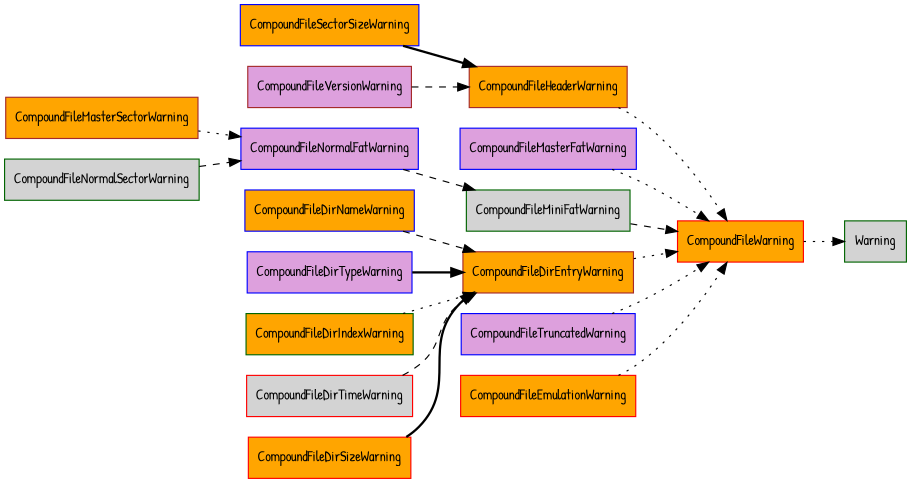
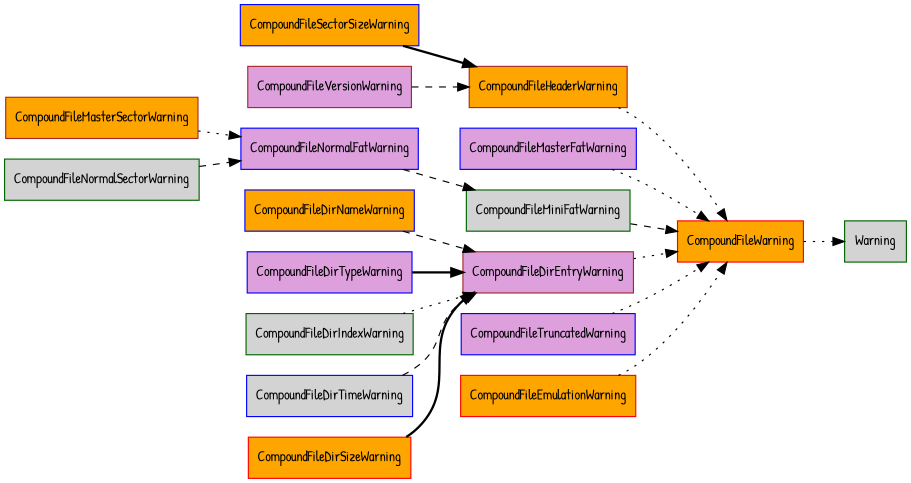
  digraph {
    fontname="Patrick Hand"
    rankdir=LR
    node [color=blue fillcolor=orange fontname="Patrick Hand" fontsize=12.0 shape=rect style=filled]
    edge [fontname="Patrick Hand" style=dotted]
    CompoundFileWarning [color=red]
    Warning [color=darkgreen fillcolor=lightgrey]
    CompoundFileHeaderWarning [color=brown]
    CompoundFileMasterFatWarning [fillcolor=plum]
    CompoundFileNormalFatWarning [fillcolor=plum]
    CompoundFileMiniFatWarning [color=darkgreen fillcolor=lightgrey]
-   CompoundFileDirEntryWarning [color=brown]
+   CompoundFileDirEntryWarning [color=brown fillcolor=plum]
    CompoundFileSectorSizeWarning
    CompoundFileVersionWarning [color=brown fillcolor=plum]
    CompoundFileMasterSectorWarning [color=brown]
    CompoundFileNormalSectorWarning [color=darkgreen fillcolor=lightgrey]
    CompoundFileDirNameWarning
    CompoundFileDirTypeWarning [fillcolor=plum]
-   CompoundFileDirIndexWarning [color=darkgreen]
-   CompoundFileDirTimeWarning [color=red fillcolor=lightgrey]
+   CompoundFileDirIndexWarning [color=darkgreen fillcolor=lightgrey]
+   CompoundFileDirTimeWarning [fillcolor=lightgrey]
    CompoundFileDirSizeWarning [color=red]
    CompoundFileTruncatedWarning [fillcolor=plum]
    CompoundFileEmulationWarning [color=red]
    CompoundFileWarning -> Warning
    CompoundFileHeaderWarning -> CompoundFileWarning
    CompoundFileMasterFatWarning -> CompoundFileWarning
    CompoundFileNormalFatWarning -> CompoundFileMiniFatWarning [style=dashed]
    CompoundFileMiniFatWarning -> CompoundFileWarning [style=dashed]
    CompoundFileDirEntryWarning -> CompoundFileWarning
    CompoundFileSectorSizeWarning -> CompoundFileHeaderWarning [style=bold]
    CompoundFileVersionWarning -> CompoundFileHeaderWarning [style=dashed]
    CompoundFileMasterSectorWarning -> CompoundFileNormalFatWarning
    CompoundFileNormalSectorWarning -> CompoundFileNormalFatWarning [style=dashed]
    CompoundFileDirNameWarning -> CompoundFileDirEntryWarning [style=dashed]
    CompoundFileDirTypeWarning -> CompoundFileDirEntryWarning [style=bold]
    CompoundFileDirIndexWarning -> CompoundFileDirEntryWarning
    CompoundFileDirTimeWarning -> CompoundFileDirEntryWarning [style=dashed]
    CompoundFileDirSizeWarning -> CompoundFileDirEntryWarning [style=bold]
    CompoundFileTruncatedWarning -> CompoundFileWarning
    CompoundFileEmulationWarning -> CompoundFileWarning
  }
